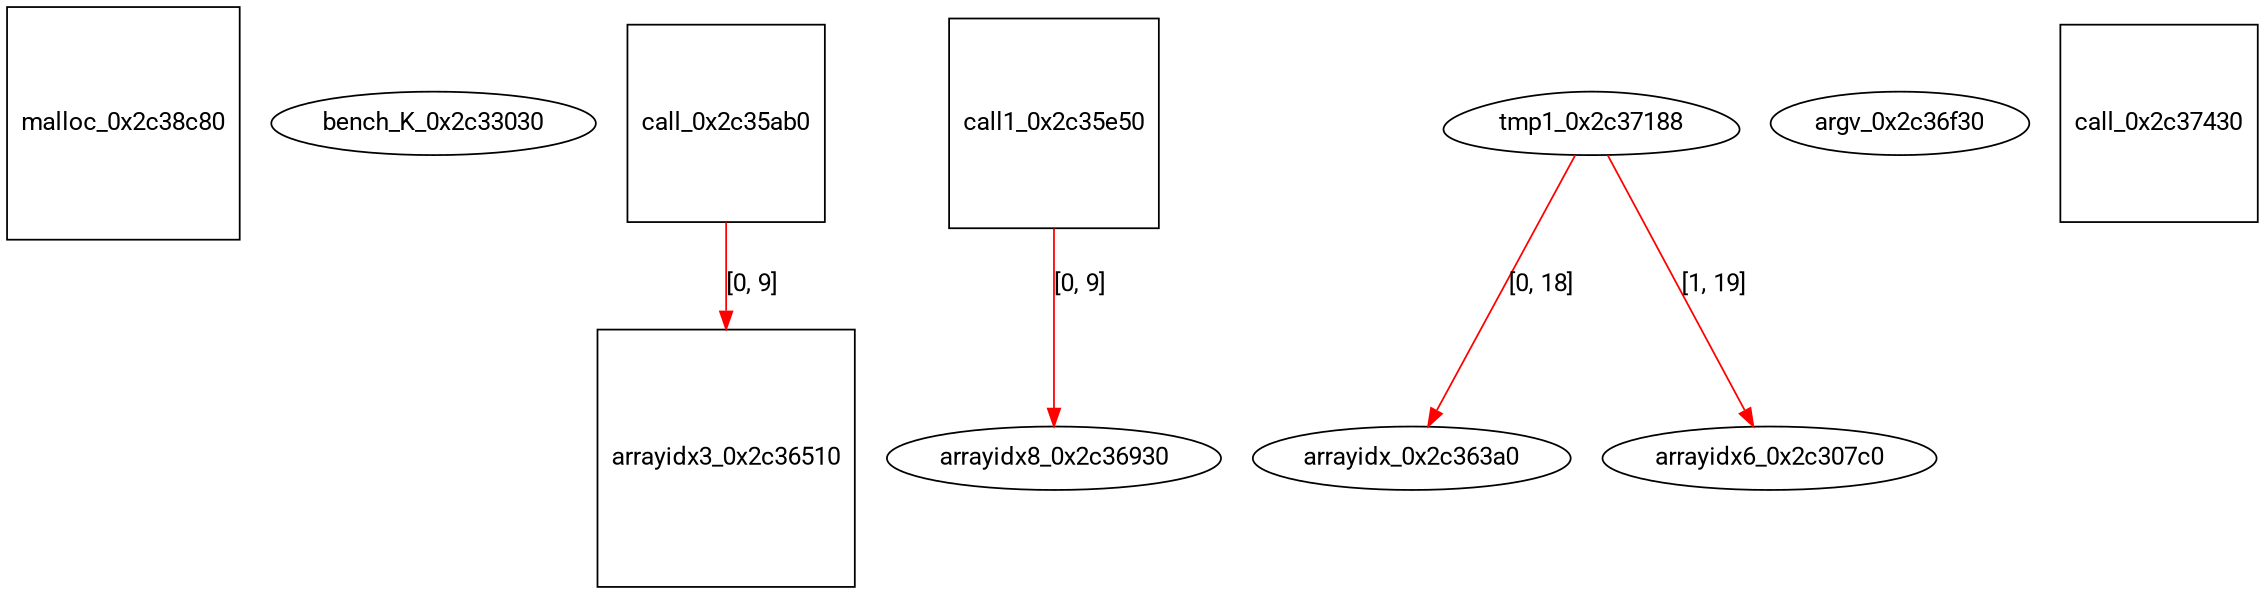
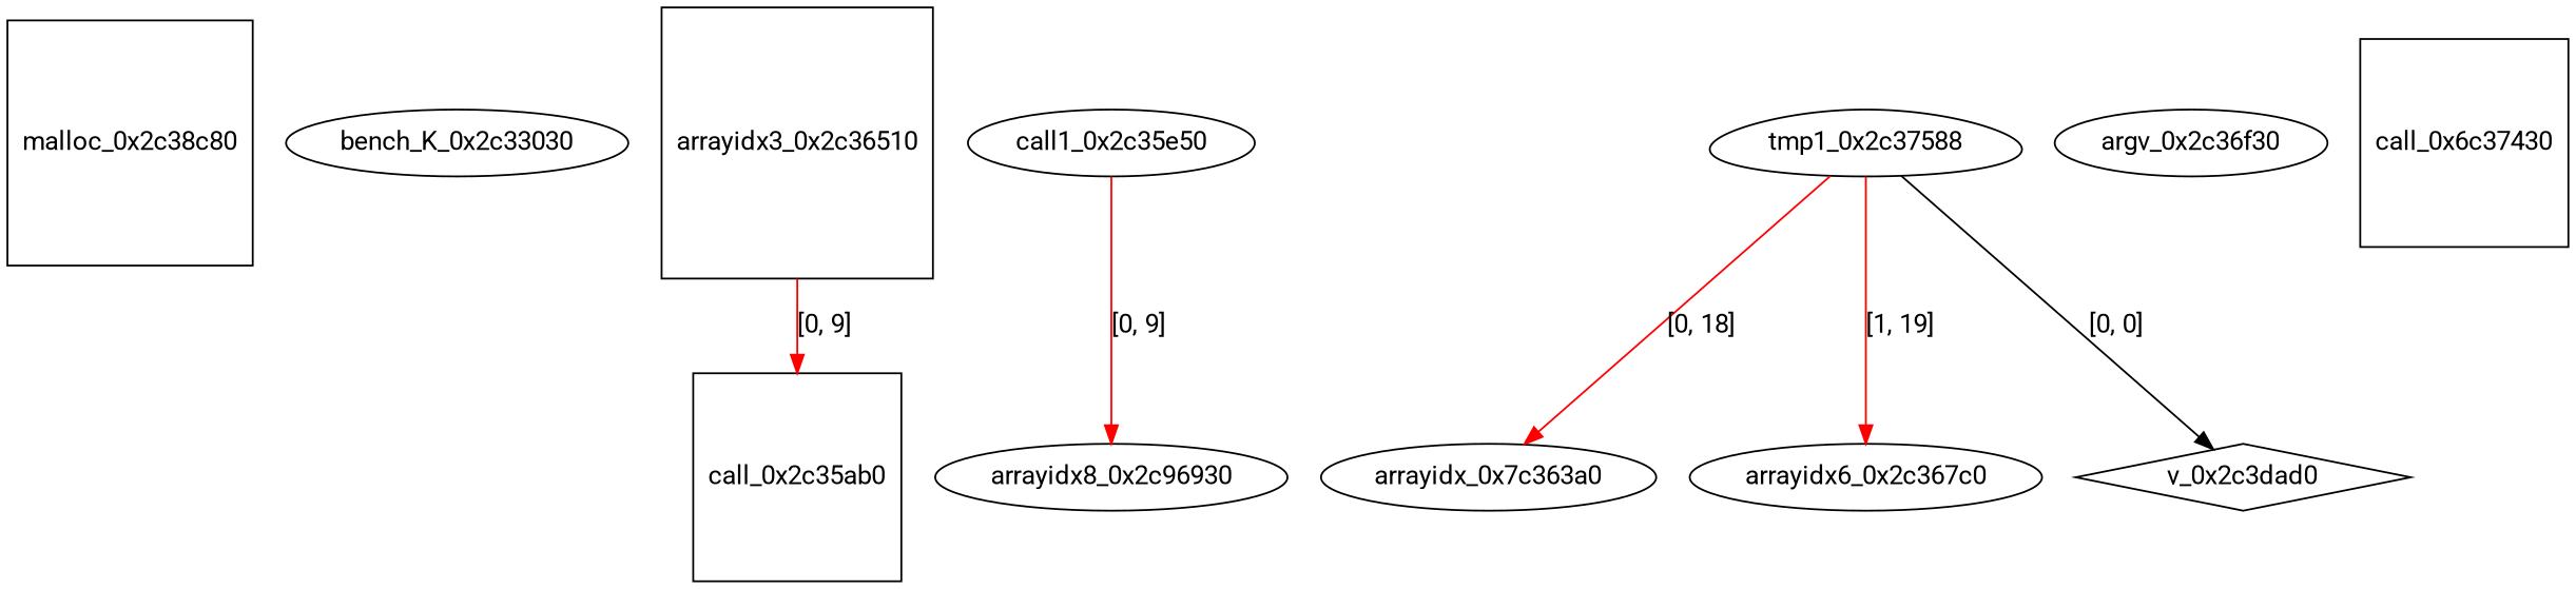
  digraph {
    fontname=Roboto
    node [fontname=Roboto shape=square]
    edge [color=red fontname=Roboto]
    n1 [label=malloc_0x2c38c80]
    bench_K_0x2c33030 [shape=ellipse]
    call_0x2c35ab0
    arrayidx3_0x2c36510
-   arrayidx8_0x2c36930 [shape=ellipse]
-   call1_0x2c35e50
-   arrayidx_0x2c363a0 [shape=ellipse]
-   tmp1_0x2c37588 [shape=egg label=tmp1_0x2c37188]
-   arrayidx6_0x2c367c0 [shape=ellipse label=arrayidx6_0x2c307c0]
+   arrayidx8_0x2c36930 [shape=ellipse label=arrayidx8_0x2c96930]
+   call1_0x2c35e50 [shape=ellipse]
+   arrayidx_0x2c363a0 [shape=ellipse label=arrayidx_0x7c363a0]
+   tmp1_0x2c37588 [shape=egg]
+   arrayidx6_0x2c367c0 [shape=ellipse]
+   v_0x2c3dad0 [shape=diamond]
    argv_0x2c36f30 [shape=ellipse]
-   call_0x2c37430
-   call_0x2c35ab0 -> arrayidx3_0x2c36510 [label="[0, 9]"]
+   call_0x2c37430 [label=call_0x6c37430]
+   arrayidx3_0x2c36510 -> call_0x2c35ab0 [label="[0, 9]"]
    call1_0x2c35e50 -> arrayidx8_0x2c36930 [label="[0, 9]"]
    tmp1_0x2c37588 -> arrayidx_0x2c363a0 [label="[0, 18]"]
    tmp1_0x2c37588 -> arrayidx6_0x2c367c0 [label="[1, 19]"]
+   tmp1_0x2c37588 -> v_0x2c3dad0 [label="[0, 0]" color=""]
  }
